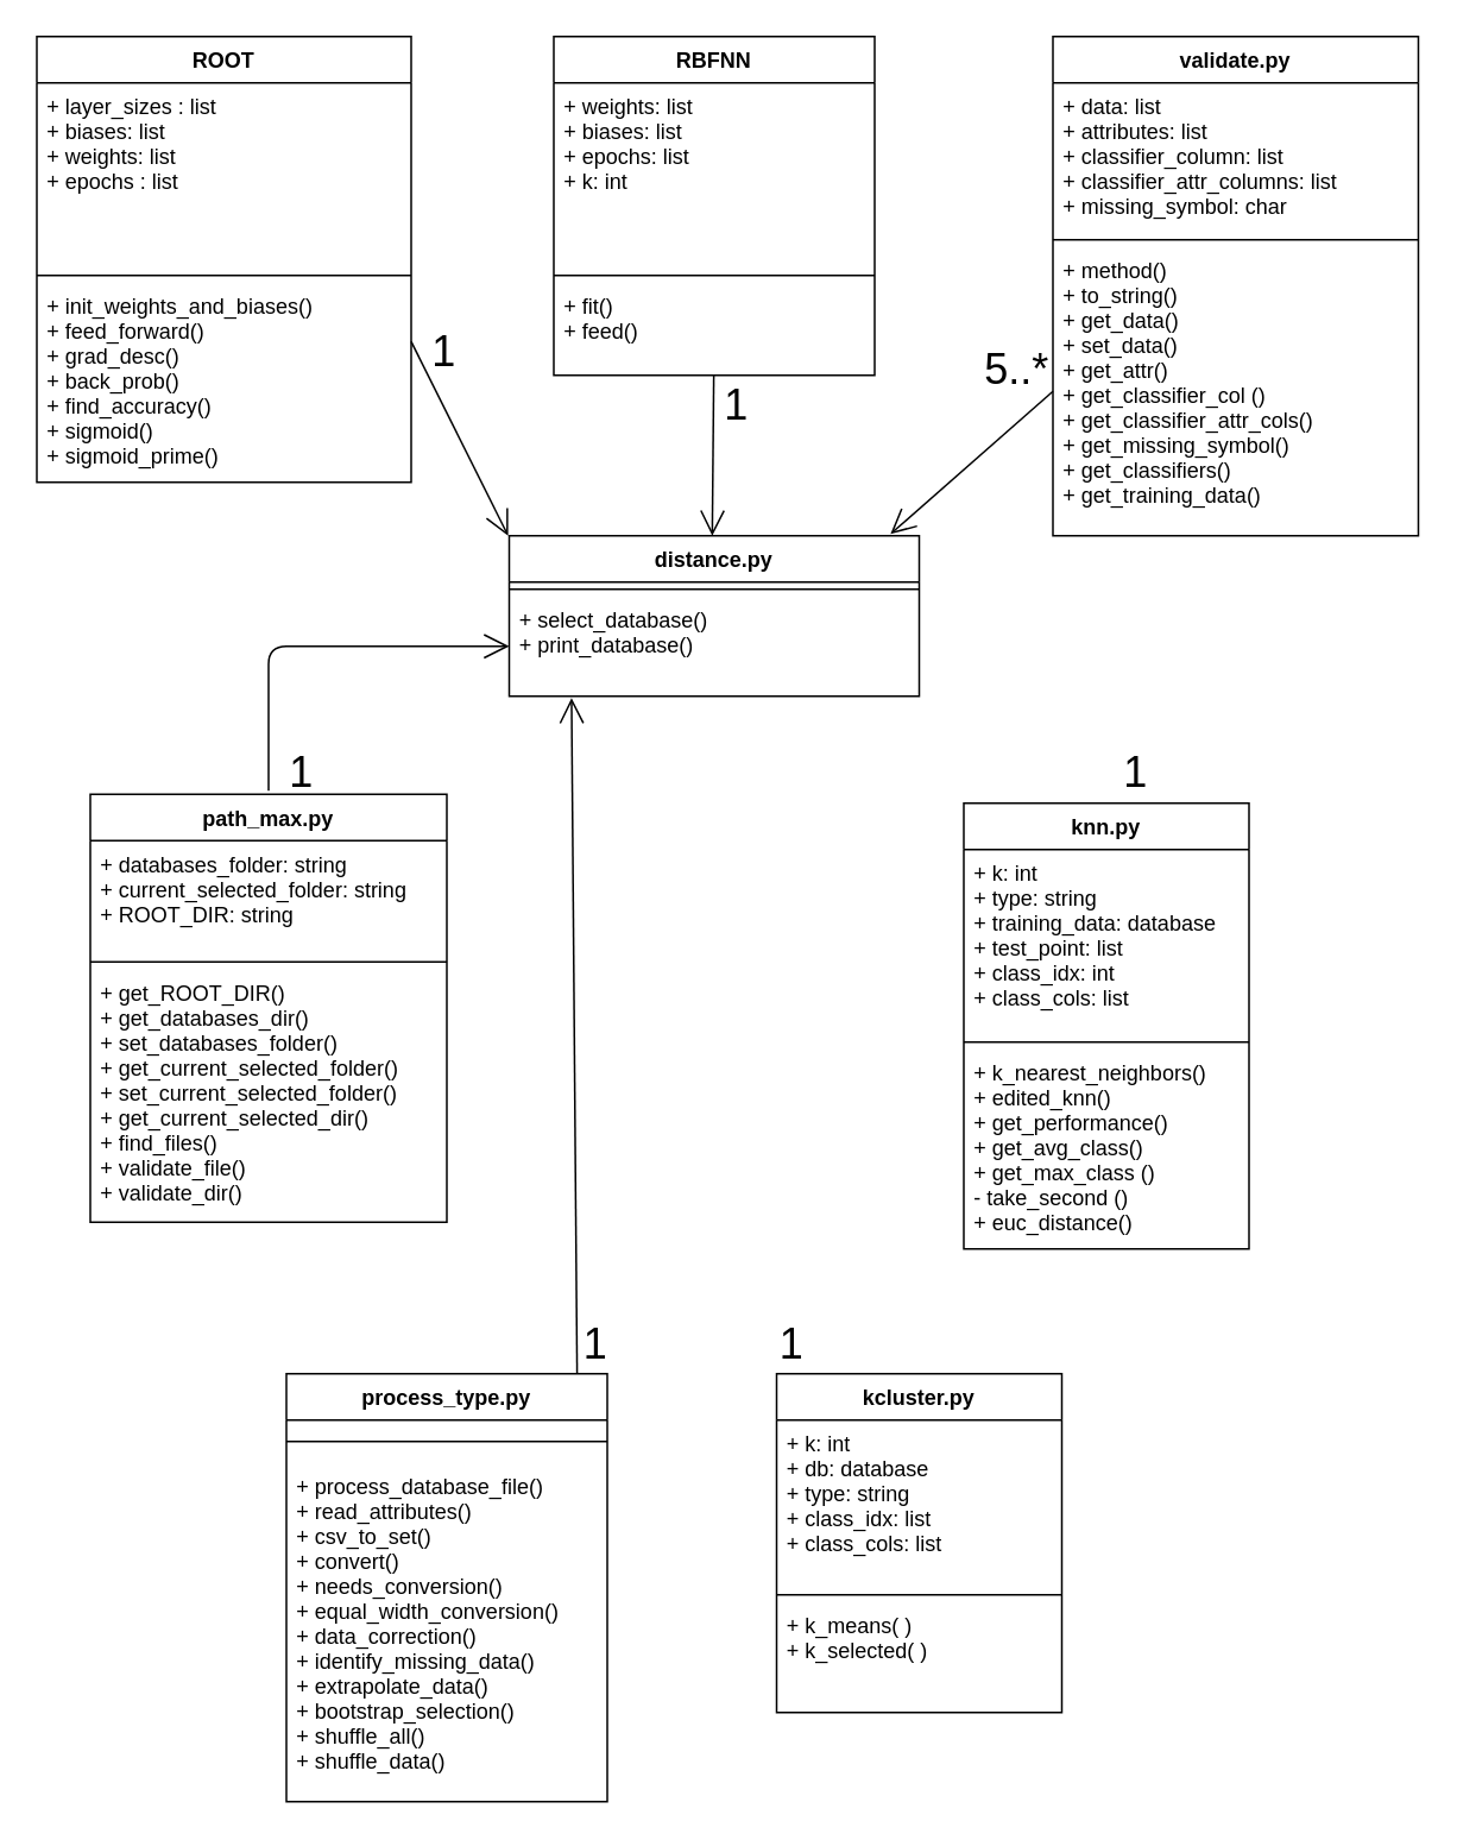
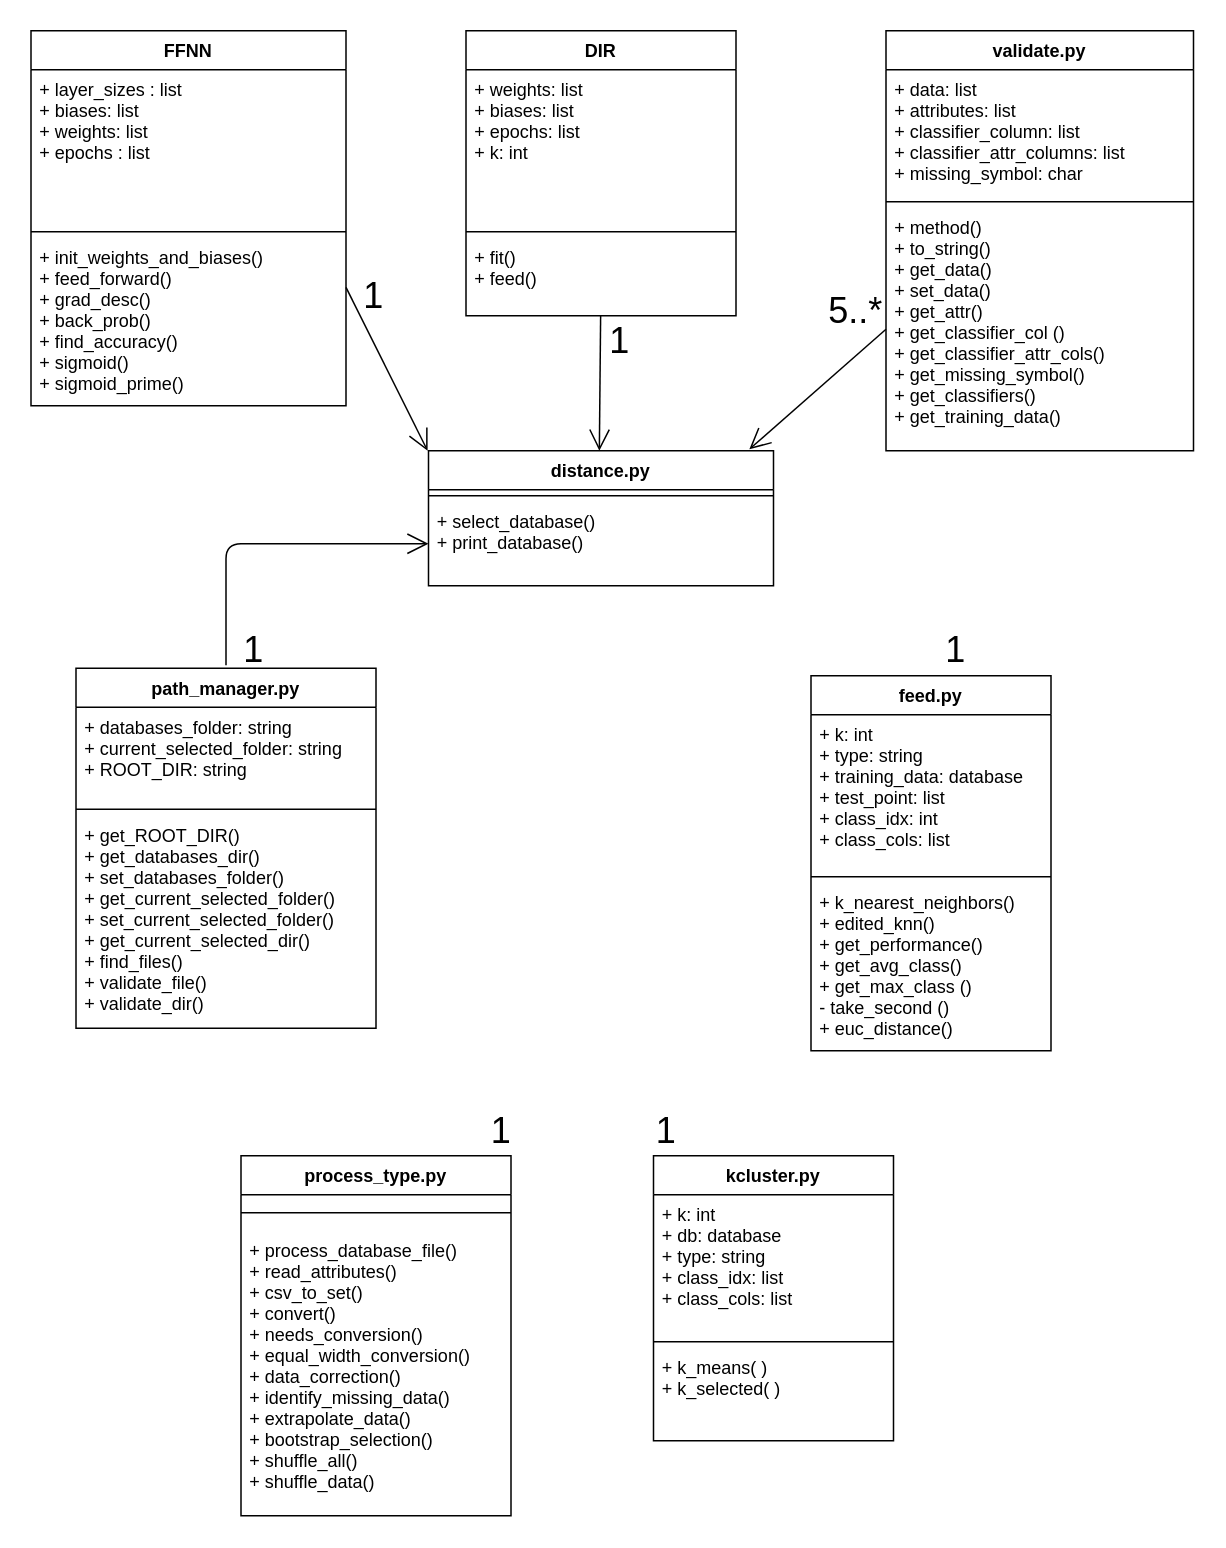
  <mxCell id="0" />
  <mxCell id="1" parent="0" />
- <mxCell id="2" value="ROOT" style="swimlane;fontStyle=1;align=center;verticalAlign=top;childLayout=stackLayout;horizontal=1;startSize=26;horizontalStack=0;resizeParent=1;resizeParentMax=0;resizeLast=0;collapsible=1;marginBottom=0;" parent="1" vertex="1"><mxGeometry x="20" y="20" width="210" height="250" as="geometry" /></mxCell>
+ <mxCell id="2" value="FFNN" style="swimlane;fontStyle=1;align=center;verticalAlign=top;childLayout=stackLayout;horizontal=1;startSize=26;horizontalStack=0;resizeParent=1;resizeParentMax=0;resizeLast=0;collapsible=1;marginBottom=0;" parent="1" vertex="1"><mxGeometry x="20" y="20" width="210" height="250" as="geometry" /></mxCell>
  <mxCell id="3" value="+ layer_sizes : list&#10;+ biases: list&#10;+ weights: list&#10;+ epochs : list" style="text;strokeColor=none;fillColor=none;align=left;verticalAlign=top;spacingLeft=4;spacingRight=4;overflow=hidden;rotatable=0;points=[[0,0.5],[1,0.5]];portConstraint=eastwest;" parent="2" vertex="1"><mxGeometry y="26" width="210" height="104" as="geometry" /></mxCell>
  <mxCell id="4" value="" style="line;strokeWidth=1;fillColor=none;align=left;verticalAlign=middle;spacingTop=-1;spacingLeft=3;spacingRight=3;rotatable=0;labelPosition=right;points=[];portConstraint=eastwest;" parent="2" vertex="1"><mxGeometry y="130" width="210" height="8" as="geometry" /></mxCell>
  <mxCell id="5" value="+ init_weights_and_biases() &#10;+ feed_forward()&#10;+ grad_desc()&#10;+ back_prob()&#10;+ find_accuracy()&#10;+ sigmoid()&#10;+ sigmoid_prime()" style="text;strokeColor=none;fillColor=none;align=left;verticalAlign=top;spacingLeft=4;spacingRight=4;overflow=hidden;rotatable=0;points=[[0,0.5],[1,0.5]];portConstraint=eastwest;" parent="2" vertex="1"><mxGeometry y="138" width="210" height="112" as="geometry" /></mxCell>
- <mxCell id="6" value="RBFNN" style="swimlane;fontStyle=1;align=center;verticalAlign=top;childLayout=stackLayout;horizontal=1;startSize=26;horizontalStack=0;resizeParent=1;resizeParentMax=0;resizeLast=0;collapsible=1;marginBottom=0;" parent="1" vertex="1"><mxGeometry x="310" y="20" width="180" height="190" as="geometry" /></mxCell>
+ <mxCell id="6" value="DIR" style="swimlane;fontStyle=1;align=center;verticalAlign=top;childLayout=stackLayout;horizontal=1;startSize=26;horizontalStack=0;resizeParent=1;resizeParentMax=0;resizeLast=0;collapsible=1;marginBottom=0;" parent="1" vertex="1"><mxGeometry x="310" y="20" width="180" height="190" as="geometry" /></mxCell>
  <mxCell id="7" value="+ weights: list&#10;+ biases: list&#10;+ epochs: list&#10;+ k: int" style="text;strokeColor=none;fillColor=none;align=left;verticalAlign=top;spacingLeft=4;spacingRight=4;overflow=hidden;rotatable=0;points=[[0,0.5],[1,0.5]];portConstraint=eastwest;" parent="6" vertex="1"><mxGeometry y="26" width="180" height="104" as="geometry" /></mxCell>
  <mxCell id="8" value="" style="line;strokeWidth=1;fillColor=none;align=left;verticalAlign=middle;spacingTop=-1;spacingLeft=3;spacingRight=3;rotatable=0;labelPosition=right;points=[];portConstraint=eastwest;" parent="6" vertex="1"><mxGeometry y="130" width="180" height="8" as="geometry" /></mxCell>
  <mxCell id="9" value="+ fit()&#10;+ feed()&#10;" style="text;strokeColor=none;fillColor=none;align=left;verticalAlign=top;spacingLeft=4;spacingRight=4;overflow=hidden;rotatable=0;points=[[0,0.5],[1,0.5]];portConstraint=eastwest;" parent="6" vertex="1"><mxGeometry y="138" width="180" height="52" as="geometry" /></mxCell>
  <mxCell id="10" value="validate.py" style="swimlane;fontStyle=1;align=center;verticalAlign=top;childLayout=stackLayout;horizontal=1;startSize=26;horizontalStack=0;resizeParent=1;resizeParentMax=0;resizeLast=0;collapsible=1;marginBottom=0;" parent="1" vertex="1"><mxGeometry x="590" y="20" width="205" height="280" as="geometry" /></mxCell>
  <mxCell id="11" value="+ data: list&#10;+ attributes: list&#10;+ classifier_column: list&#10;+ classifier_attr_columns: list&#10;+ missing_symbol: char" style="text;strokeColor=none;fillColor=none;align=left;verticalAlign=top;spacingLeft=4;spacingRight=4;overflow=hidden;rotatable=0;points=[[0,0.5],[1,0.5]];portConstraint=eastwest;" parent="10" vertex="1"><mxGeometry y="26" width="205" height="84" as="geometry" /></mxCell>
  <mxCell id="12" value="" style="line;strokeWidth=1;fillColor=none;align=left;verticalAlign=middle;spacingTop=-1;spacingLeft=3;spacingRight=3;rotatable=0;labelPosition=right;points=[];portConstraint=eastwest;" parent="10" vertex="1"><mxGeometry y="110" width="205" height="8" as="geometry" /></mxCell>
  <mxCell id="13" value="+ method()&#10;+ to_string()&#10;+ get_data()&#10;+ set_data()&#10;+ get_attr()&#10;+ get_classifier_col ()&#10;+ get_classifier_attr_cols()&#10;+ get_missing_symbol()&#10;+ get_classifiers()&#10;+ get_training_data()" style="text;strokeColor=none;fillColor=none;align=left;verticalAlign=top;spacingLeft=4;spacingRight=4;overflow=hidden;rotatable=0;points=[[0,0.5],[1,0.5]];portConstraint=eastwest;" parent="10" vertex="1"><mxGeometry y="118" width="205" height="162" as="geometry" /></mxCell>
  <mxCell id="14" value="distance.py" style="swimlane;fontStyle=1;align=center;verticalAlign=top;childLayout=stackLayout;horizontal=1;startSize=26;horizontalStack=0;resizeParent=1;resizeParentMax=0;resizeLast=0;collapsible=1;marginBottom=0;" parent="1" vertex="1"><mxGeometry x="285" y="300" width="230" height="90" as="geometry" /></mxCell>
  <mxCell id="15" value="" style="line;strokeWidth=1;fillColor=none;align=left;verticalAlign=middle;spacingTop=-1;spacingLeft=3;spacingRight=3;rotatable=0;labelPosition=right;points=[];portConstraint=eastwest;" parent="14" vertex="1"><mxGeometry y="26" width="230" height="8" as="geometry" /></mxCell>
  <mxCell id="16" value="+ select_database()&#10;+ print_database()&#10;" style="text;strokeColor=none;fillColor=none;align=left;verticalAlign=top;spacingLeft=4;spacingRight=4;overflow=hidden;rotatable=0;points=[[0,0.5],[1,0.5]];portConstraint=eastwest;" parent="14" vertex="1"><mxGeometry y="34" width="230" height="56" as="geometry" /></mxCell>
  <mxCell id="17" value="process_type.py" style="swimlane;fontStyle=1;align=center;verticalAlign=top;childLayout=stackLayout;horizontal=1;startSize=26;horizontalStack=0;resizeParent=1;resizeParentMax=0;resizeLast=0;collapsible=1;marginBottom=0;" parent="1" vertex="1"><mxGeometry x="160" y="770" width="180" height="240" as="geometry" /></mxCell>
  <mxCell id="18" value="" style="line;strokeWidth=1;fillColor=none;align=left;verticalAlign=middle;spacingTop=-1;spacingLeft=3;spacingRight=3;rotatable=0;labelPosition=right;points=[];portConstraint=eastwest;" parent="17" vertex="1"><mxGeometry y="26" width="180" height="24" as="geometry" /></mxCell>
  <mxCell id="19" value="+ process_database_file()&#10;+ read_attributes()&#10;+ csv_to_set()&#10;+ convert()&#10;+ needs_conversion()&#10;+ equal_width_conversion()&#10;+ data_correction()&#10;+ identify_missing_data()&#10;+ extrapolate_data()&#10;+ bootstrap_selection()&#10;+ shuffle_all()&#10;+ shuffle_data()" style="text;strokeColor=none;fillColor=none;align=left;verticalAlign=top;spacingLeft=4;spacingRight=4;overflow=hidden;rotatable=0;points=[[0,0.5],[1,0.5]];portConstraint=eastwest;" parent="17" vertex="1"><mxGeometry y="50" width="180" height="190" as="geometry" /></mxCell>
- <mxCell id="20" value="path_max.py" style="swimlane;fontStyle=1;align=center;verticalAlign=top;childLayout=stackLayout;horizontal=1;startSize=26;horizontalStack=0;resizeParent=1;resizeParentMax=0;resizeLast=0;collapsible=1;marginBottom=0;" parent="1" vertex="1"><mxGeometry x="50" y="445" width="200" height="240" as="geometry" /></mxCell>
+ <mxCell id="20" value="path_manager.py" style="swimlane;fontStyle=1;align=center;verticalAlign=top;childLayout=stackLayout;horizontal=1;startSize=26;horizontalStack=0;resizeParent=1;resizeParentMax=0;resizeLast=0;collapsible=1;marginBottom=0;" parent="1" vertex="1"><mxGeometry x="50" y="445" width="200" height="240" as="geometry" /></mxCell>
  <mxCell id="21" value="+ databases_folder: string&#10;+ current_selected_folder: string&#10;+ ROOT_DIR: string" style="text;strokeColor=none;fillColor=none;align=left;verticalAlign=top;spacingLeft=4;spacingRight=4;overflow=hidden;rotatable=0;points=[[0,0.5],[1,0.5]];portConstraint=eastwest;" parent="20" vertex="1"><mxGeometry y="26" width="200" height="64" as="geometry" /></mxCell>
  <mxCell id="22" value="" style="line;strokeWidth=1;fillColor=none;align=left;verticalAlign=middle;spacingTop=-1;spacingLeft=3;spacingRight=3;rotatable=0;labelPosition=right;points=[];portConstraint=eastwest;" parent="20" vertex="1"><mxGeometry y="90" width="200" height="8" as="geometry" /></mxCell>
  <mxCell id="23" value="+ get_ROOT_DIR()&#10;+ get_databases_dir()&#10;+ set_databases_folder()&#10;+ get_current_selected_folder()&#10;+ set_current_selected_folder()&#10;+ get_current_selected_dir()&#10;+ find_files()&#10;+ validate_file()&#10;+ validate_dir()" style="text;strokeColor=none;fillColor=none;align=left;verticalAlign=top;spacingLeft=4;spacingRight=4;overflow=hidden;rotatable=0;points=[[0,0.5],[1,0.5]];portConstraint=eastwest;" parent="20" vertex="1"><mxGeometry y="98" width="200" height="142" as="geometry" /></mxCell>
- <mxCell id="24" value="knn.py" style="swimlane;fontStyle=1;align=center;verticalAlign=top;childLayout=stackLayout;horizontal=1;startSize=26;horizontalStack=0;resizeParent=1;resizeParentMax=0;resizeLast=0;collapsible=1;marginBottom=0;" parent="1" vertex="1"><mxGeometry x="540" y="450" width="160" height="250" as="geometry" /></mxCell>
+ <mxCell id="24" value="feed.py" style="swimlane;fontStyle=1;align=center;verticalAlign=top;childLayout=stackLayout;horizontal=1;startSize=26;horizontalStack=0;resizeParent=1;resizeParentMax=0;resizeLast=0;collapsible=1;marginBottom=0;" parent="1" vertex="1"><mxGeometry x="540" y="450" width="160" height="250" as="geometry" /></mxCell>
  <mxCell id="25" value="+ k: int&#10;+ type: string&#10;+ training_data: database&#10;+ test_point: list&#10;+ class_idx: int&#10;+ class_cols: list" style="text;strokeColor=none;fillColor=none;align=left;verticalAlign=top;spacingLeft=4;spacingRight=4;overflow=hidden;rotatable=0;points=[[0,0.5],[1,0.5]];portConstraint=eastwest;" parent="24" vertex="1"><mxGeometry y="26" width="160" height="104" as="geometry" /></mxCell>
  <mxCell id="26" value="" style="line;strokeWidth=1;fillColor=none;align=left;verticalAlign=middle;spacingTop=-1;spacingLeft=3;spacingRight=3;rotatable=0;labelPosition=right;points=[];portConstraint=eastwest;" parent="24" vertex="1"><mxGeometry y="130" width="160" height="8" as="geometry" /></mxCell>
  <mxCell id="27" value="+ k_nearest_neighbors()&#10;+ edited_knn()&#10;+ get_performance()&#10;+ get_avg_class()&#10;+ get_max_class ()&#10;- take_second ()&#10;+ euc_distance()&#10; " style="text;strokeColor=none;fillColor=none;align=left;verticalAlign=top;spacingLeft=4;spacingRight=4;overflow=hidden;rotatable=0;points=[[0,0.5],[1,0.5]];portConstraint=eastwest;" parent="24" vertex="1"><mxGeometry y="138" width="160" height="112" as="geometry" /></mxCell>
  <mxCell id="28" value="kcluster.py" style="swimlane;fontStyle=1;align=center;verticalAlign=top;childLayout=stackLayout;horizontal=1;startSize=26;horizontalStack=0;resizeParent=1;resizeParentMax=0;resizeLast=0;collapsible=1;marginBottom=0;" parent="1" vertex="1"><mxGeometry x="435" y="770" width="160" height="190" as="geometry" /></mxCell>
  <mxCell id="29" value="+ k: int&#10;+ db: database&#10;+ type: string&#10;+ class_idx: list&#10;+ class_cols: list" style="text;strokeColor=none;fillColor=none;align=left;verticalAlign=top;spacingLeft=4;spacingRight=4;overflow=hidden;rotatable=0;points=[[0,0.5],[1,0.5]];portConstraint=eastwest;" parent="28" vertex="1"><mxGeometry y="26" width="160" height="94" as="geometry" /></mxCell>
  <mxCell id="30" value="" style="line;strokeWidth=1;fillColor=none;align=left;verticalAlign=middle;spacingTop=-1;spacingLeft=3;spacingRight=3;rotatable=0;labelPosition=right;points=[];portConstraint=eastwest;" parent="28" vertex="1"><mxGeometry y="120" width="160" height="8" as="geometry" /></mxCell>
  <mxCell id="31" value="+ k_means( )&#10;+ k_selected( )" style="text;strokeColor=none;fillColor=none;align=left;verticalAlign=top;spacingLeft=4;spacingRight=4;overflow=hidden;rotatable=0;points=[[0,0.5],[1,0.5]];portConstraint=eastwest;" parent="28" vertex="1"><mxGeometry y="128" width="160" height="62" as="geometry" /></mxCell>
  <mxCell id="32" value="&lt;font style=&quot;font-size: 24px&quot;&gt;1&lt;/font&gt;" style="text;html=1;resizable=0;points=[];autosize=1;align=left;verticalAlign=top;spacingTop=-4;" vertex="1" parent="1"><mxGeometry x="435" y="737" width="30" height="20" as="geometry" /></mxCell>
  <mxCell id="33" value="&lt;font style=&quot;font-size: 24px&quot;&gt;1&lt;/font&gt;" style="text;html=1;resizable=0;points=[];autosize=1;align=left;verticalAlign=top;spacingTop=-4;" vertex="1" parent="1"><mxGeometry x="627.5" y="416" width="30" height="20" as="geometry" /></mxCell>
- <mxCell id="34" value="" style="endArrow=open;endFill=1;endSize=12;html=1;entryX=0.152;entryY=1.018;entryDx=0;entryDy=0;entryPerimeter=0;exitX=0.906;exitY=0;exitDx=0;exitDy=0;exitPerimeter=0;" edge="1" parent="1" source="17" target="16"><mxGeometry width="160" relative="1" as="geometry"><mxPoint x="319" y="770" as="sourcePoint" /><mxPoint x="318" y="460" as="targetPoint" /></mxGeometry></mxCell>
  <mxCell id="35" value="" style="endArrow=open;endFill=1;endSize=12;html=1;entryX=0.93;entryY=-0.011;entryDx=0;entryDy=0;entryPerimeter=0;exitX=0;exitY=0.5;exitDx=0;exitDy=0;" edge="1" parent="1" source="13" target="14"><mxGeometry width="160" relative="1" as="geometry"><mxPoint x="420" y="240" as="sourcePoint" /><mxPoint x="580" y="240" as="targetPoint" /></mxGeometry></mxCell>
  <mxCell id="36" value="&lt;font style=&quot;font-size: 24px&quot;&gt;5..*&lt;/font&gt;" style="text;html=1;resizable=0;points=[];autosize=1;align=left;verticalAlign=top;spacingTop=-4;" vertex="1" parent="1"><mxGeometry x="550" y="190" width="50" height="20" as="geometry" /></mxCell>
  <mxCell id="37" value="&lt;font style=&quot;font-size: 24px&quot;&gt;1&lt;/font&gt;" style="text;html=1;resizable=0;points=[];autosize=1;align=left;verticalAlign=top;spacingTop=-4;" vertex="1" parent="1"><mxGeometry x="325" y="737" width="30" height="20" as="geometry" /></mxCell>
  <mxCell id="38" value="" style="endArrow=open;endFill=1;endSize=12;html=1;entryX=0;entryY=0.5;entryDx=0;entryDy=0;" edge="1" parent="1" target="16"><mxGeometry width="160" relative="1" as="geometry"><mxPoint x="150" y="443" as="sourcePoint" /><mxPoint x="329.04" y="403.976" as="targetPoint" /><Array as="points"><mxPoint x="150" y="362" /></Array></mxGeometry></mxCell>
  <mxCell id="39" value="&lt;font style=&quot;font-size: 24px&quot;&gt;1&lt;/font&gt;" style="text;html=1;resizable=0;points=[];autosize=1;align=left;verticalAlign=top;spacingTop=-4;" vertex="1" parent="1"><mxGeometry x="160" y="416" width="30" height="20" as="geometry" /></mxCell>
  <mxCell id="40" value="" style="endArrow=open;endFill=1;endSize=12;html=1;entryX=0.93;entryY=-0.011;entryDx=0;entryDy=0;entryPerimeter=0;" edge="1" parent="1" source="9"><mxGeometry width="160" relative="1" as="geometry"><mxPoint x="490" y="220" as="sourcePoint" /><mxPoint x="398.9" y="300.01" as="targetPoint" /></mxGeometry></mxCell>
  <mxCell id="41" value="&lt;font style=&quot;font-size: 24px&quot;&gt;1&lt;/font&gt;" style="text;html=1;resizable=0;points=[];autosize=1;align=left;verticalAlign=top;spacingTop=-4;" vertex="1" parent="1"><mxGeometry x="404" y="210" width="30" height="20" as="geometry" /></mxCell>
  <mxCell id="42" value="" style="endArrow=open;endFill=1;endSize=12;html=1;entryX=0.93;entryY=-0.011;entryDx=0;entryDy=0;entryPerimeter=0;exitX=1;exitY=0.295;exitDx=0;exitDy=0;exitPerimeter=0;" edge="1" parent="1" source="5"><mxGeometry width="160" relative="1" as="geometry"><mxPoint x="231" y="202" as="sourcePoint" /><mxPoint x="284.4" y="300.01" as="targetPoint" /></mxGeometry></mxCell>
  <mxCell id="43" value="&lt;font style=&quot;font-size: 24px&quot;&gt;1&lt;/font&gt;" style="text;html=1;resizable=0;points=[];autosize=1;align=left;verticalAlign=top;spacingTop=-4;" vertex="1" parent="1"><mxGeometry x="240" y="180" width="30" height="20" as="geometry" /></mxCell>
